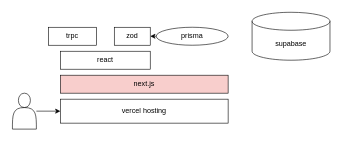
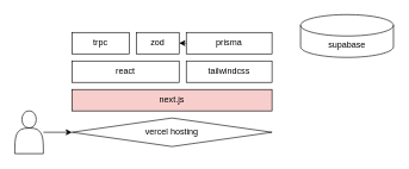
  <mxCell id="0" />
  <mxCell id="1" parent="0" />
- <mxCell id="2" value="supabase" style="shape=cylinder3;whiteSpace=wrap;html=1;boundedLbl=1;backgroundOutline=1;size=15;" vertex="1" parent="1"><mxGeometry x="420" y="20" width="130" height="80" as="geometry" /></mxCell>
+ <mxCell id="2" value="supabase" style="shape=cylinder3;whiteSpace=wrap;html=1;boundedLbl=1;backgroundOutline=1;size=15;" vertex="1" parent="1"><mxGeometry x="420" y="20" width="130" height="60" as="geometry" /></mxCell>
  <mxCell id="3" style="edgeStyle=none;html=1;exitX=1;exitY=0.5;exitDx=0;exitDy=0;" edge="1" parent="1" source="6" target="7"><mxGeometry relative="1" as="geometry" /></mxCell>
- <mxCell id="4" value="vercel hosting" style="rounded=0;whiteSpace=wrap;html=1;" vertex="1" parent="1"><mxGeometry x="100" y="165" width="280" height="40" as="geometry" /></mxCell>
+ <mxCell id="4" value="vercel hosting" style="rhombus;whiteSpace=wrap;html=1;" vertex="1" parent="1"><mxGeometry x="100" y="165" width="280" height="40" as="geometry" /></mxCell>
  <mxCell id="5" value="next.js" style="rounded=0;whiteSpace=wrap;html=1;fillColor=#f8cecc;" vertex="1" parent="1"><mxGeometry x="100" y="125" width="280" height="30" as="geometry" /></mxCell>
- <mxCell id="6" value="prisma" style="ellipse;whiteSpace=wrap;html=1;" vertex="1" parent="1"><mxGeometry x="260" y="45" width="120" height="30" as="geometry" /></mxCell>
+ <mxCell id="6" value="prisma" style="rounded=0;whiteSpace=wrap;html=1;" vertex="1" parent="1"><mxGeometry x="260" y="45" width="120" height="30" as="geometry" /></mxCell>
  <mxCell id="7" value="zod" style="rounded=0;whiteSpace=wrap;html=1;" vertex="1" parent="1"><mxGeometry x="190" y="45" width="60" height="30" as="geometry" /></mxCell>
- <mxCell id="8" value="trpc" style="rounded=0;whiteSpace=wrap;html=1;" vertex="1" parent="1"><mxGeometry x="80" y="45" width="80" height="30" as="geometry" /></mxCell>
+ <mxCell id="8" value="trpc" style="rounded=0;whiteSpace=wrap;html=1;" vertex="1" parent="1"><mxGeometry x="100" y="45" width="80" height="30" as="geometry" /></mxCell>
  <mxCell id="9" value="react" style="rounded=0;whiteSpace=wrap;html=1;" vertex="1" parent="1"><mxGeometry x="100" y="85" width="150" height="30" as="geometry" /></mxCell>
+ <mxCell id="10" value="tailwindcss" style="rounded=0;whiteSpace=wrap;html=1;" vertex="1" parent="1"><mxGeometry x="260" y="85" width="120" height="30" as="geometry" /></mxCell>
  <mxCell id="11" style="edgeStyle=none;html=1;entryX=0;entryY=0.5;entryDx=0;entryDy=0;" edge="1" parent="1" source="12" target="4"><mxGeometry relative="1" as="geometry"><mxPoint x="-60" y="136.941" as="targetPoint" /></mxGeometry></mxCell>
  <mxCell id="12" value="" style="shape=actor;whiteSpace=wrap;html=1;" vertex="1" parent="1"><mxGeometry y="155" width="40" height="60" as="geometry" x="20" /></mxCell>
